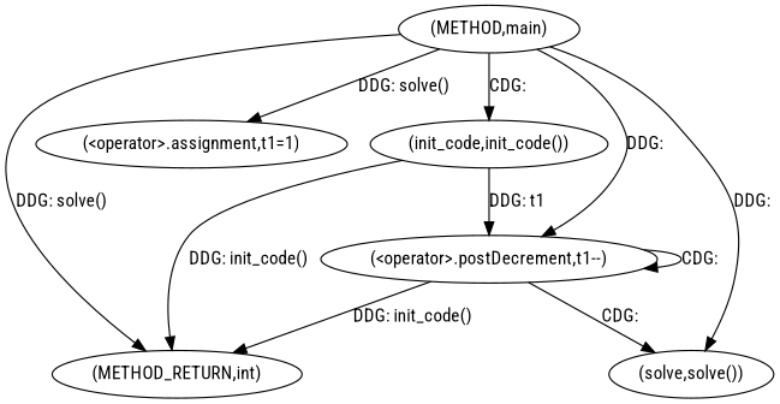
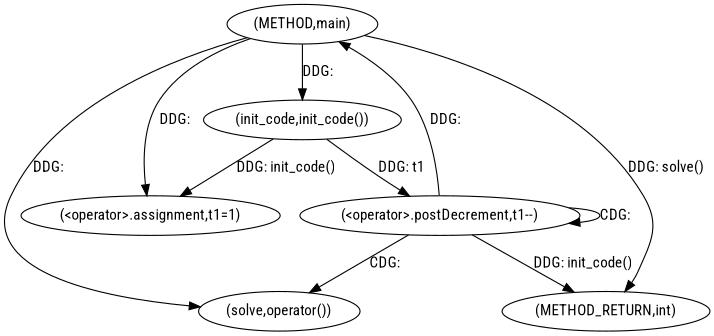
  digraph {
    fontname="Roboto Condensed"
    node [fontname="Roboto Condensed"]
    edge [fontname="Roboto Condensed"]
    n1 [label="(METHOD,main)"]
    n2 [label="(init_code,init_code())"]
    n3 [label="(<operator>.assignment,t1=1)"]
    n4 [label="(<operator>.postDecrement,t1--)"]
-   n5 [label="(solve,solve())"]
+   n5 [label="(solve,operator())"]
    n6 [label="(METHOD_RETURN,int)"]
-   n1 -> n2 [label="CDG: "]
-   n1 -> n3 [label="DDG: solve()"]
-   n1 -> n4 [label="DDG: "]
+   n1 -> n2 [label="DDG: "]
+   n1 -> n3 [label="DDG: "]
+   n4 -> n1 [label="DDG: "]
    n1 -> n5 [label="DDG: "]
    n1 -> n6 [label="DDG: solve()"]
    n2 -> n4 [label="DDG: t1"]
-   n2 -> n6 [label="DDG: init_code()"]
+   n2 -> n3 [label="DDG: init_code()"]
    n4 -> n4 [label="CDG: "]
    n4 -> n5 [label="CDG: "]
    n4 -> n6 [label="DDG: init_code()"]
  }
